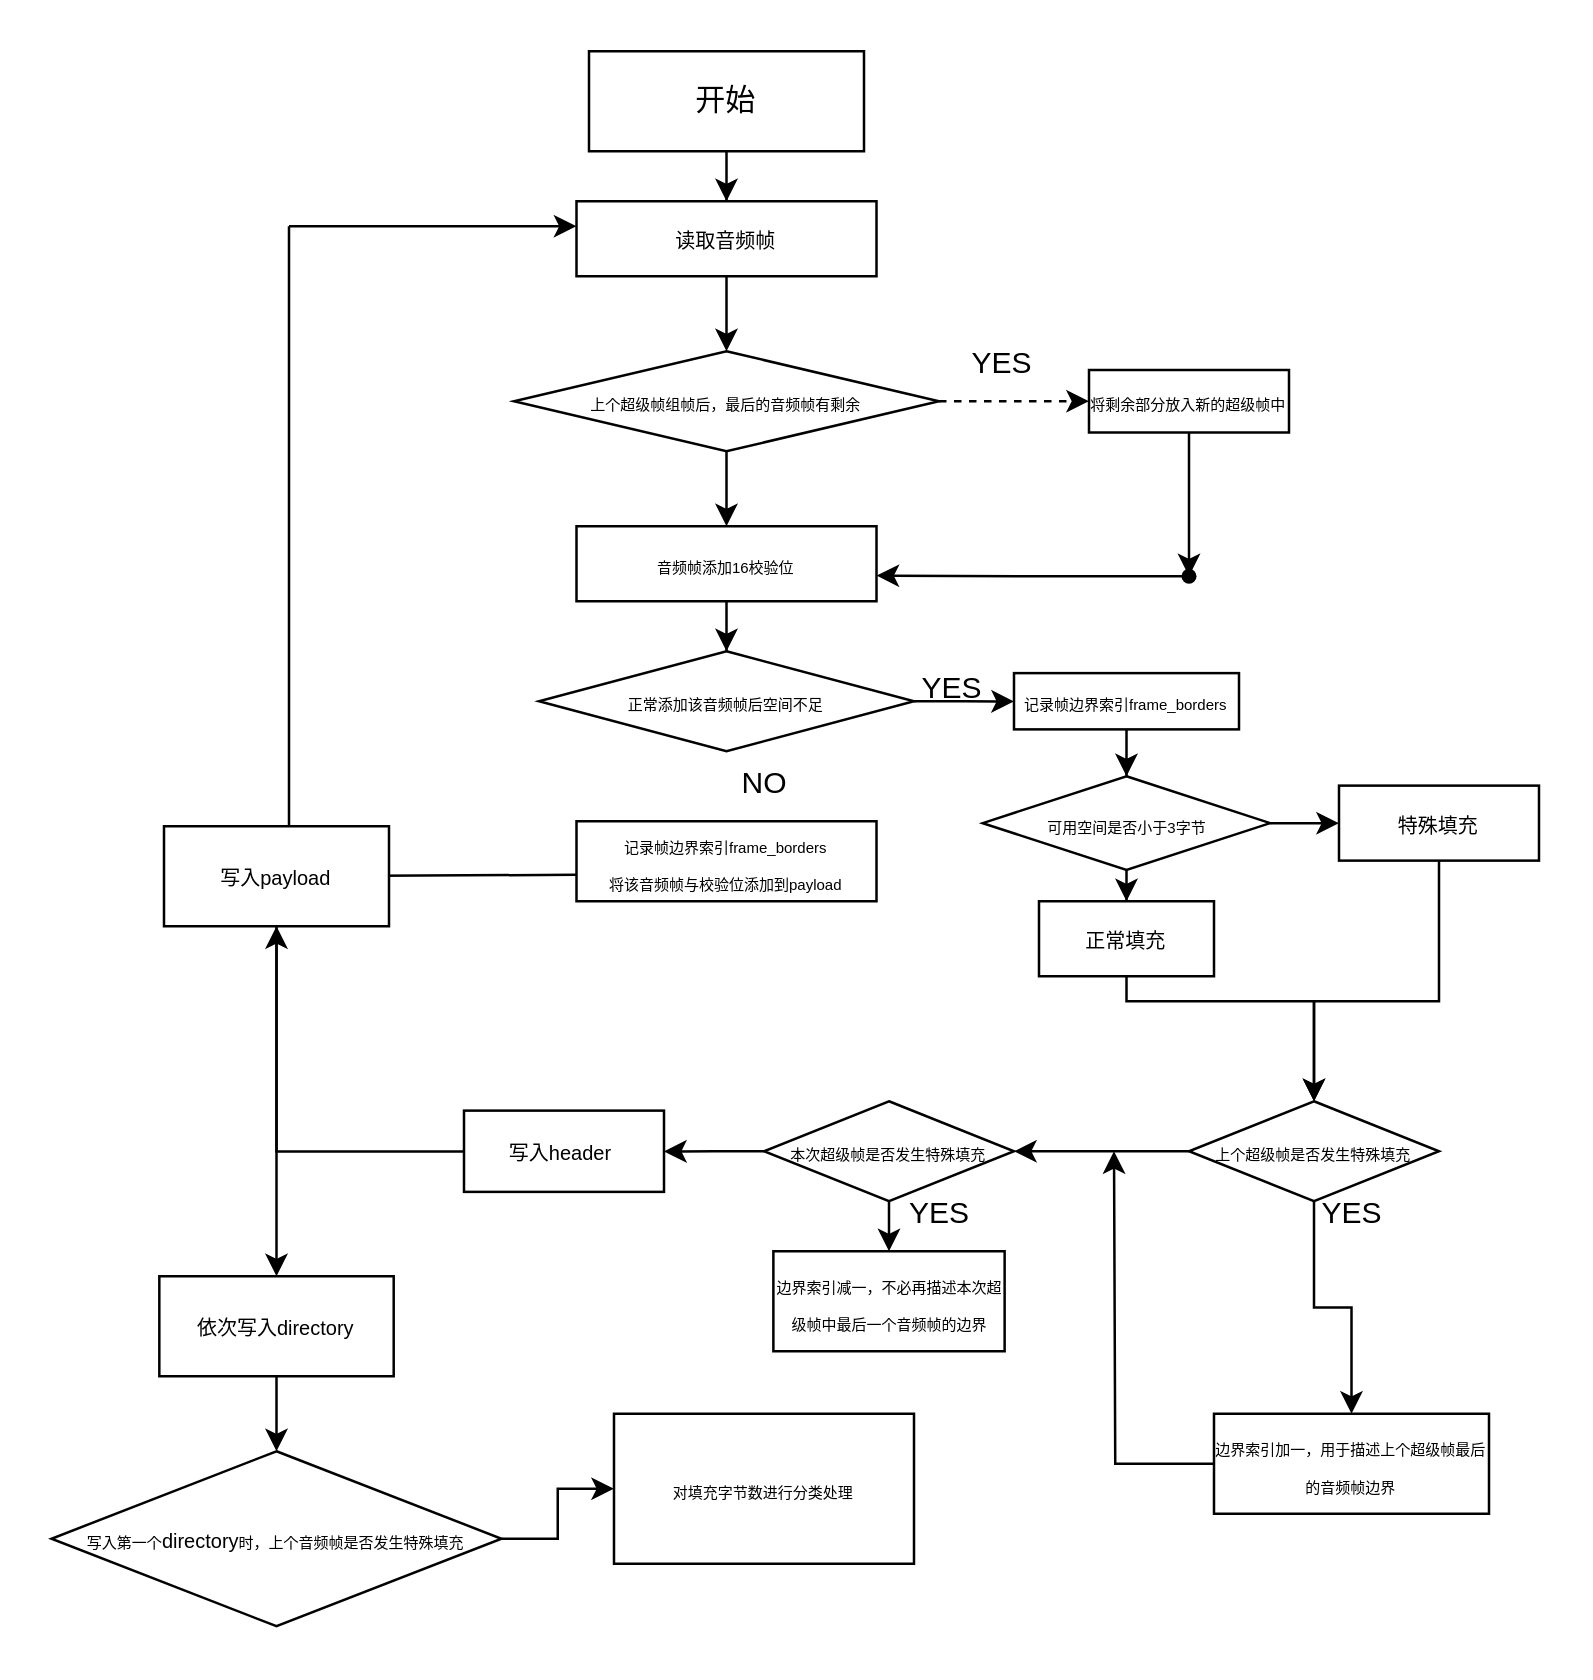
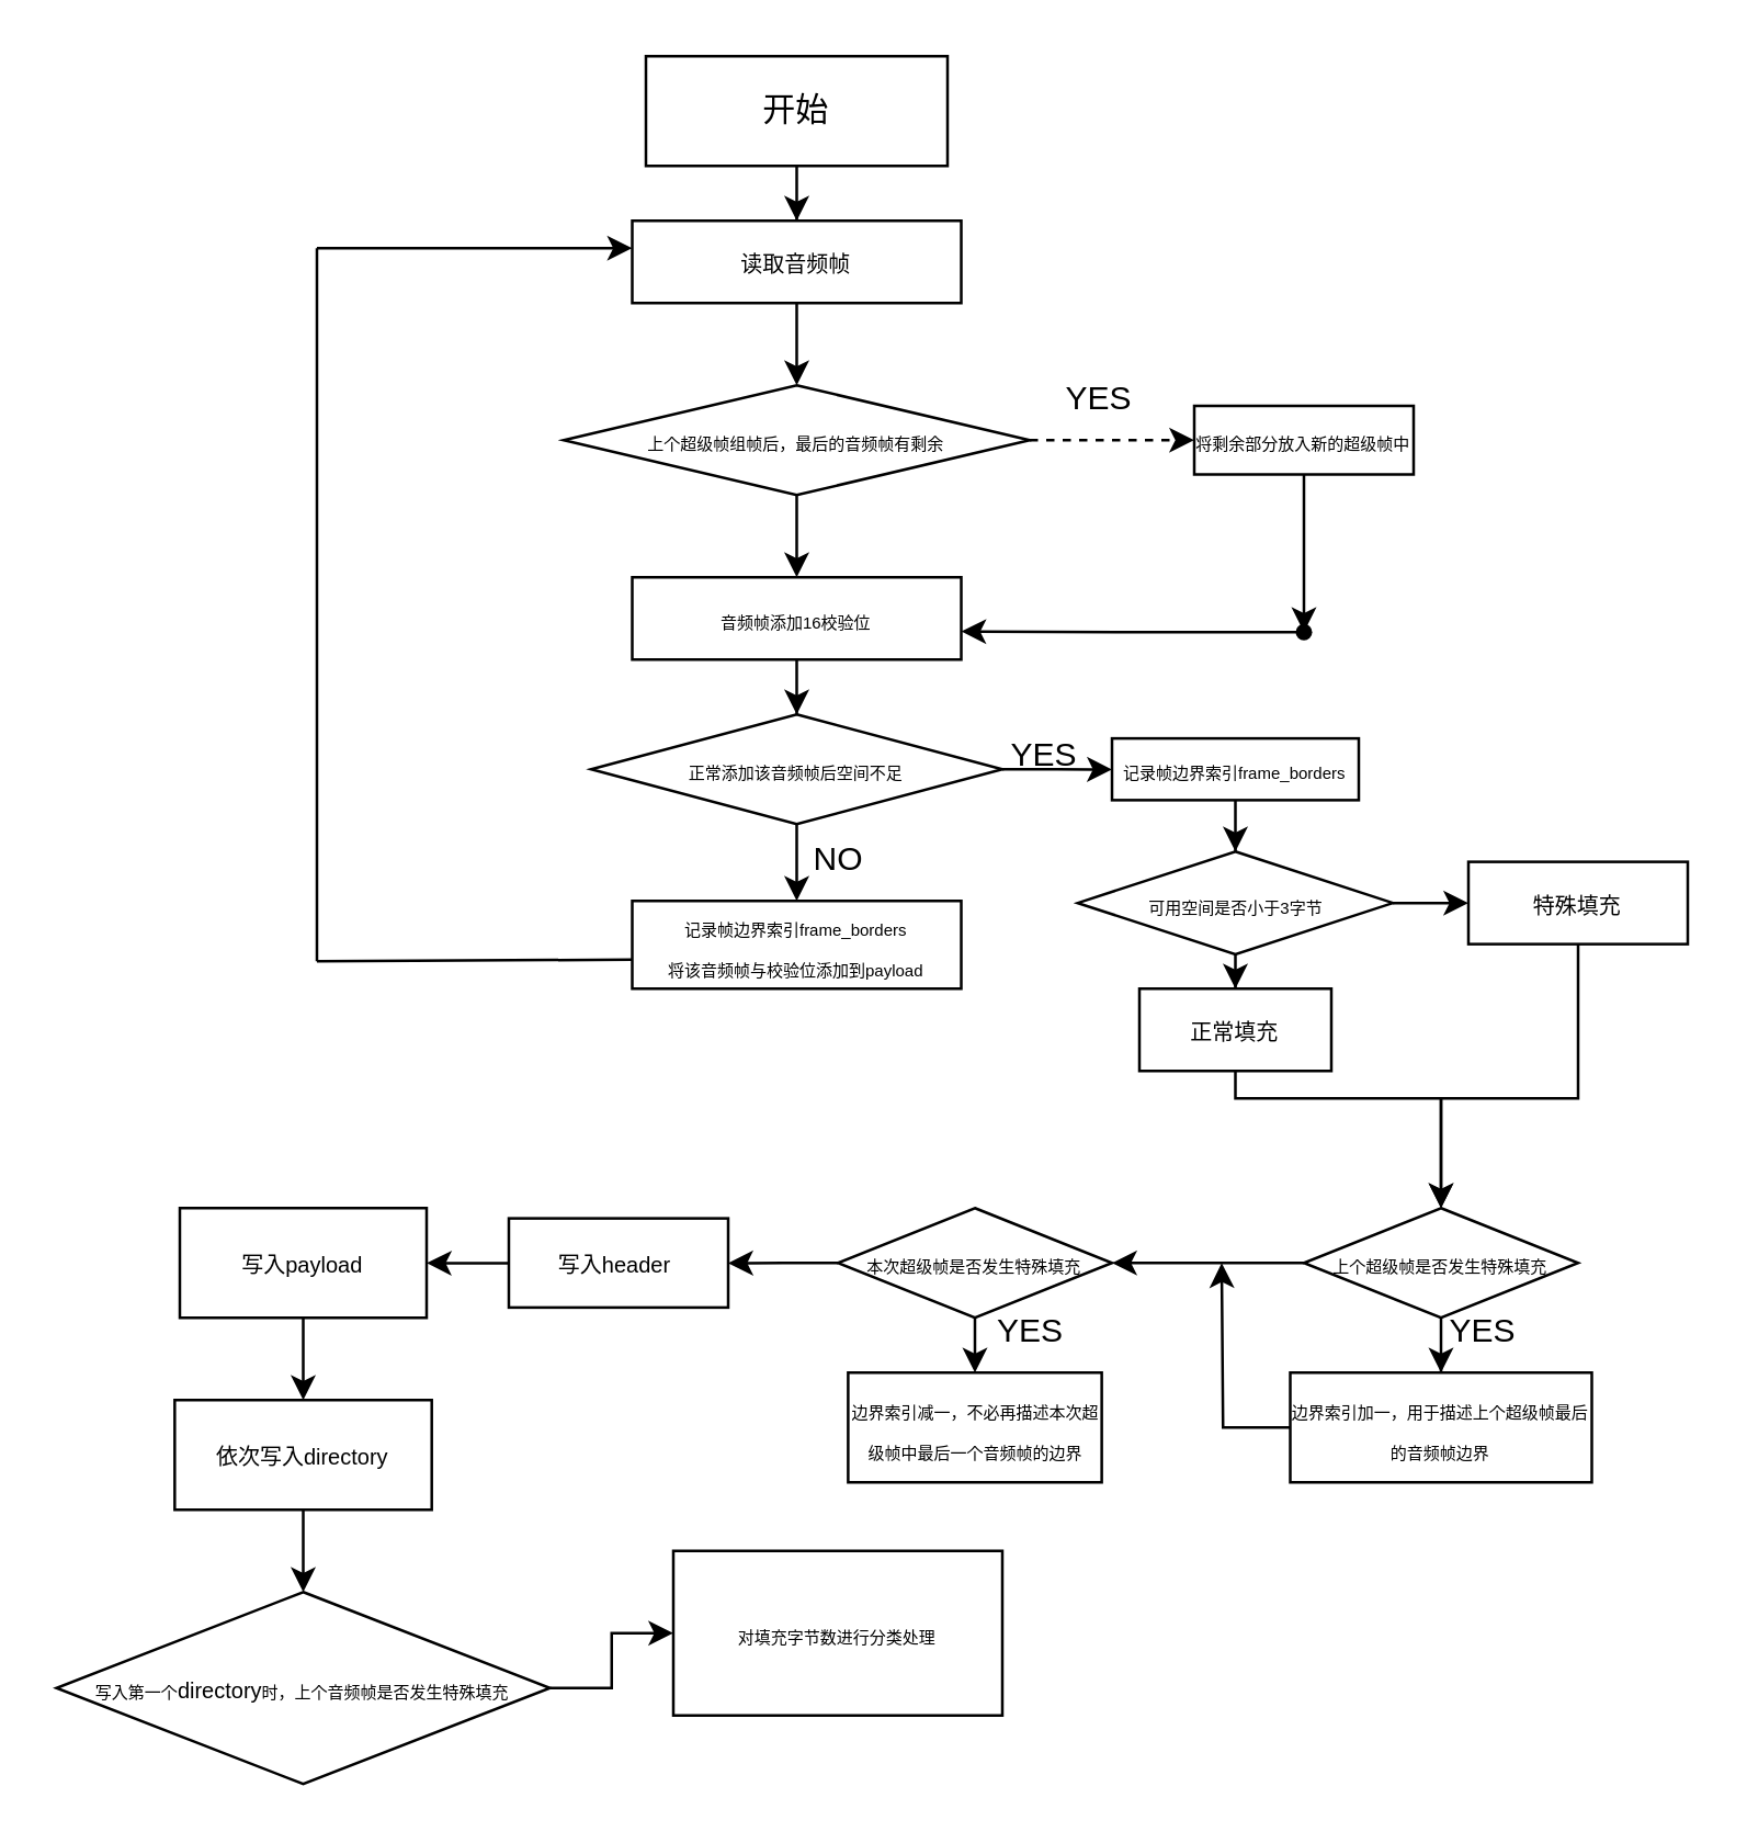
  <mxCell id="0" />
  <mxCell id="1" parent="0" />
  <mxCell id="2" value="" style="edgeStyle=orthogonalEdgeStyle;rounded=0;orthogonalLoop=1;jettySize=auto;html=1;" edge="1" parent="1" source="3" target="26"><mxGeometry relative="1" as="geometry"><mxPoint x="290" y="100" as="targetPoint" /></mxGeometry></mxCell>
  <mxCell id="3" value="开始" style="rounded=0;whiteSpace=wrap;html=1;" parent="1" vertex="1"><mxGeometry x="235" y="20" width="110" height="40" as="geometry" /></mxCell>
  <mxCell id="4" value="" style="edgeStyle=orthogonalEdgeStyle;rounded=0;orthogonalLoop=1;jettySize=auto;html=1;dashed=1;" parent="1" source="6" target="8" edge="1"><mxGeometry relative="1" as="geometry" /></mxCell>
  <mxCell id="5" value="" style="edgeStyle=orthogonalEdgeStyle;rounded=0;orthogonalLoop=1;jettySize=auto;html=1;" parent="1" source="6" target="11" edge="1"><mxGeometry relative="1" as="geometry" /></mxCell>
  <mxCell id="6" value="&lt;font style=&quot;font-size: 6px;&quot;&gt;上个超级帧组帧后，最后的音频帧有剩余&lt;/font&gt;" style="rhombus;whiteSpace=wrap;html=1;rounded=0;" parent="1" vertex="1"><mxGeometry x="205" y="140" width="170" height="40" as="geometry" /></mxCell>
  <mxCell id="7" value="" style="edgeStyle=orthogonalEdgeStyle;rounded=0;orthogonalLoop=1;jettySize=auto;html=1;" parent="1" source="8" target="17" edge="1"><mxGeometry relative="1" as="geometry" /></mxCell>
  <mxCell id="8" value="&lt;font style=&quot;font-size: 6px;&quot;&gt;将剩余部分放入新的超级帧中&lt;/font&gt;" style="whiteSpace=wrap;html=1;rounded=0;" parent="1" vertex="1"><mxGeometry x="435" y="147.5" width="80" height="25" as="geometry" /></mxCell>
  <mxCell id="9" value="YES" style="text;html=1;align=center;verticalAlign=middle;resizable=0;points=[];autosize=1;strokeColor=none;fillColor=none;" parent="1" vertex="1"><mxGeometry x="375" y="130" width="50" height="30" as="geometry" /></mxCell>
  <mxCell id="10" value="" style="edgeStyle=orthogonalEdgeStyle;rounded=0;orthogonalLoop=1;jettySize=auto;html=1;" parent="1" source="11" target="15" edge="1"><mxGeometry relative="1" as="geometry" /></mxCell>
  <mxCell id="11" value="&lt;font style=&quot;font-size: 6px;&quot;&gt;音频帧添加16校验位&lt;/font&gt;" style="rounded=0;whiteSpace=wrap;html=1;" parent="1" vertex="1"><mxGeometry x="230" y="210" width="120" height="30" as="geometry" /></mxCell>
  <mxCell id="12" value="" style="edgeStyle=orthogonalEdgeStyle;rounded=0;orthogonalLoop=1;jettySize=auto;html=1;" parent="1" source="17" edge="1"><mxGeometry relative="1" as="geometry"><mxPoint x="475" y="229.75" as="sourcePoint" /><mxPoint x="350" y="229.75" as="targetPoint" /><Array as="points" /></mxGeometry></mxCell>
+ <mxCell id="13" value="" style="edgeStyle=orthogonalEdgeStyle;rounded=0;orthogonalLoop=1;jettySize=auto;html=1;" edge="1" parent="1" source="15" target="18"><mxGeometry relative="1" as="geometry" /></mxCell>
  <mxCell id="14" value="" style="edgeStyle=orthogonalEdgeStyle;rounded=0;orthogonalLoop=1;jettySize=auto;html=1;" edge="1" parent="1" source="15" target="21"><mxGeometry relative="1" as="geometry" /></mxCell>
  <mxCell id="15" value="&lt;font style=&quot;font-size: 6px;&quot;&gt;正常添加该音频帧后空间不足&lt;/font&gt;" style="rhombus;whiteSpace=wrap;html=1;rounded=0;" parent="1" vertex="1"><mxGeometry x="215" y="260" width="150" height="40" as="geometry" /></mxCell>
  <mxCell id="16" value="" style="edgeStyle=orthogonalEdgeStyle;rounded=0;orthogonalLoop=1;jettySize=auto;html=1;" parent="1" target="17" edge="1"><mxGeometry relative="1" as="geometry"><mxPoint x="475" y="229.75" as="sourcePoint" /><mxPoint x="350" y="229.75" as="targetPoint" /><Array as="points" /></mxGeometry></mxCell>
  <mxCell id="17" value="" style="shape=waypoint;sketch=0;size=6;pointerEvents=1;points=[];fillColor=default;resizable=0;rotatable=0;perimeter=centerPerimeter;snapToPoint=1;rounded=0;" parent="1" vertex="1"><mxGeometry x="465" y="220" width="20" height="20" as="geometry" /></mxCell>
  <mxCell id="18" value="&lt;div&gt;&lt;span style=&quot;font-size: 6px; background-color: transparent; color: light-dark(rgb(0, 0, 0), rgb(255, 255, 255));&quot;&gt;记录帧边界索引frame_borders&lt;/span&gt;&lt;/div&gt;&lt;div&gt;&lt;span style=&quot;font-size: 6px; background-color: transparent; color: light-dark(rgb(0, 0, 0), rgb(255, 255, 255));&quot;&gt;将该音频帧与校验位添加到payload&lt;/span&gt;&lt;/div&gt;" style="rounded=0;whiteSpace=wrap;html=1;" vertex="1" parent="1"><mxGeometry x="230" y="328" width="120" height="32" as="geometry" /></mxCell>
  <mxCell id="19" value="NO" style="text;html=1;align=center;verticalAlign=middle;resizable=0;points=[];autosize=1;strokeColor=none;fillColor=none;" vertex="1" parent="1"><mxGeometry x="285" y="298" width="40" height="30" as="geometry" /></mxCell>
  <mxCell id="20" value="" style="edgeStyle=orthogonalEdgeStyle;rounded=0;orthogonalLoop=1;jettySize=auto;html=1;" edge="1" parent="1" source="21" target="24"><mxGeometry relative="1" as="geometry" /></mxCell>
  <mxCell id="21" value="&lt;font style=&quot;font-size: 6px;&quot;&gt;记录帧边界索引&lt;/font&gt;&lt;span style=&quot;font-size: 6px;&quot;&gt;frame_borders&lt;/span&gt;" style="whiteSpace=wrap;html=1;rounded=0;" vertex="1" parent="1"><mxGeometry x="405" y="268.75" width="90" height="22.5" as="geometry" /></mxCell>
  <mxCell id="22" value="" style="edgeStyle=orthogonalEdgeStyle;rounded=0;orthogonalLoop=1;jettySize=auto;html=1;" edge="1" parent="1" source="24" target="32"><mxGeometry relative="1" as="geometry" /></mxCell>
  <mxCell id="23" value="" style="edgeStyle=orthogonalEdgeStyle;rounded=0;orthogonalLoop=1;jettySize=auto;html=1;" edge="1" parent="1" source="24" target="34"><mxGeometry relative="1" as="geometry" /></mxCell>
  <mxCell id="24" value="&lt;font style=&quot;font-size: 6px;&quot;&gt;可用空间是否小于3字节&lt;/font&gt;" style="rhombus;whiteSpace=wrap;html=1;rounded=0;" vertex="1" parent="1"><mxGeometry x="392.5" y="310" width="115" height="37.5" as="geometry" /></mxCell>
  <mxCell id="25" value="YES" style="text;html=1;align=center;verticalAlign=middle;resizable=0;points=[];autosize=1;strokeColor=none;fillColor=none;" vertex="1" parent="1"><mxGeometry x="355" y="260" width="50" height="30" as="geometry" /></mxCell>
  <mxCell id="26" value="&lt;font style=&quot;font-size: 8px;&quot;&gt;读取音频帧&lt;/font&gt;" style="rounded=0;whiteSpace=wrap;html=1;" vertex="1" parent="1"><mxGeometry x="230" y="80" width="120" height="30" as="geometry" /></mxCell>
  <mxCell id="27" value="" style="endArrow=classic;html=1;rounded=0;exitX=0.5;exitY=1;exitDx=0;exitDy=0;entryX=0.5;entryY=0;entryDx=0;entryDy=0;" edge="1" parent="1" source="26" target="6"><mxGeometry width="50" height="50" relative="1" as="geometry"><mxPoint x="285" y="160" as="sourcePoint" /><mxPoint x="335" y="110" as="targetPoint" /></mxGeometry></mxCell>
  <mxCell id="28" value="" style="endArrow=none;html=1;rounded=0;" edge="1" parent="1"><mxGeometry width="50" height="50" relative="1" as="geometry"><mxPoint x="115" y="350" as="sourcePoint" /><mxPoint x="115" y="90" as="targetPoint" /></mxGeometry></mxCell>
  <mxCell id="29" value="" style="endArrow=classic;html=1;rounded=0;entryX=0;entryY=0.333;entryDx=0;entryDy=0;entryPerimeter=0;" edge="1" parent="1" target="26"><mxGeometry width="50" height="50" relative="1" as="geometry"><mxPoint x="115" y="90" as="sourcePoint" /><mxPoint x="335" y="190" as="targetPoint" /></mxGeometry></mxCell>
  <mxCell id="30" value="" style="endArrow=none;html=1;rounded=0;exitX=0;exitY=0.669;exitDx=0;exitDy=0;exitPerimeter=0;" edge="1" parent="1" source="18"><mxGeometry width="50" height="50" relative="1" as="geometry"><mxPoint x="230" y="347.828" as="sourcePoint" /><mxPoint x="115" y="350" as="targetPoint" /></mxGeometry></mxCell>
  <mxCell id="31" value="" style="edgeStyle=orthogonalEdgeStyle;rounded=0;orthogonalLoop=1;jettySize=auto;html=1;" edge="1" parent="1" source="32" target="37"><mxGeometry relative="1" as="geometry"><Array as="points"><mxPoint x="450" y="400" /><mxPoint x="525" y="400" /></Array></mxGeometry></mxCell>
  <mxCell id="32" value="&lt;font style=&quot;font-size: 8px;&quot;&gt;正常填充&lt;/font&gt;" style="whiteSpace=wrap;html=1;rounded=0;" vertex="1" parent="1"><mxGeometry x="415" y="360" width="70" height="30" as="geometry" /></mxCell>
  <mxCell id="33" value="" style="edgeStyle=orthogonalEdgeStyle;rounded=0;orthogonalLoop=1;jettySize=auto;html=1;" edge="1" parent="1" source="34" target="37"><mxGeometry relative="1" as="geometry"><Array as="points"><mxPoint x="575" y="400" /><mxPoint x="525" y="400" /></Array></mxGeometry></mxCell>
  <mxCell id="34" value="&lt;font style=&quot;font-size: 8px;&quot;&gt;特殊填充&lt;/font&gt;" style="whiteSpace=wrap;html=1;rounded=0;" vertex="1" parent="1"><mxGeometry x="535" y="313.75" width="80" height="30" as="geometry" /></mxCell>
  <mxCell id="35" value="" style="edgeStyle=orthogonalEdgeStyle;rounded=0;orthogonalLoop=1;jettySize=auto;html=1;" edge="1" parent="1" source="37" target="39"><mxGeometry relative="1" as="geometry" /></mxCell>
  <mxCell id="36" value="" style="edgeStyle=orthogonalEdgeStyle;rounded=0;orthogonalLoop=1;jettySize=auto;html=1;" edge="1" parent="1" source="37" target="43"><mxGeometry relative="1" as="geometry" /></mxCell>
  <mxCell id="37" value="&lt;font style=&quot;font-size: 6px;&quot;&gt;上个超级帧是否发生特殊填充&lt;/font&gt;" style="rhombus;whiteSpace=wrap;html=1;rounded=0;" vertex="1" parent="1"><mxGeometry x="475" y="440" width="100" height="40" as="geometry" /></mxCell>
  <mxCell id="38" style="edgeStyle=orthogonalEdgeStyle;rounded=0;orthogonalLoop=1;jettySize=auto;html=1;" edge="1" parent="1" source="39"><mxGeometry relative="1" as="geometry"><mxPoint x="445" y="460" as="targetPoint" /></mxGeometry></mxCell>
- <mxCell id="39" value="&lt;span style=&quot;font-size: 6px;&quot;&gt;边界索引加一，用于描述上个超级帧最后的音频帧边界&lt;/span&gt;" style="whiteSpace=wrap;html=1;rounded=0;" vertex="1" parent="1"><mxGeometry x="485" y="565" width="110" height="40" as="geometry" /></mxCell>
+ <mxCell id="39" value="&lt;span style=&quot;font-size: 6px;&quot;&gt;边界索引加一，用于描述上个超级帧最后的音频帧边界&lt;/span&gt;" style="whiteSpace=wrap;html=1;rounded=0;" vertex="1" parent="1"><mxGeometry x="470" y="500" width="110" height="40" as="geometry" /></mxCell>
  <mxCell id="40" value="&lt;font style=&quot;font-size: 6px;&quot;&gt;边界索引减一，不必再描述本次超级帧中最后一个音频帧的边界&lt;/font&gt;" style="whiteSpace=wrap;html=1;rounded=0;" vertex="1" parent="1"><mxGeometry x="308.75" y="500" width="92.5" height="40" as="geometry" /></mxCell>
  <mxCell id="41" value="" style="edgeStyle=orthogonalEdgeStyle;rounded=0;orthogonalLoop=1;jettySize=auto;html=1;" edge="1" parent="1" source="43" target="40"><mxGeometry relative="1" as="geometry" /></mxCell>
  <mxCell id="42" value="" style="edgeStyle=orthogonalEdgeStyle;rounded=0;orthogonalLoop=1;jettySize=auto;html=1;" edge="1" parent="1" source="43" target="47"><mxGeometry relative="1" as="geometry" /></mxCell>
  <mxCell id="43" value="&lt;span style=&quot;font-size: 6px;&quot;&gt;本次超级帧是否发生特殊填充&lt;/span&gt;" style="rhombus;whiteSpace=wrap;html=1;rounded=0;" vertex="1" parent="1"><mxGeometry x="305" y="440" width="100" height="40" as="geometry" /></mxCell>
  <mxCell id="44" value="YES" style="text;html=1;align=center;verticalAlign=middle;resizable=0;points=[];autosize=1;strokeColor=none;fillColor=none;" vertex="1" parent="1"><mxGeometry x="515" y="470" width="50" height="30" as="geometry" /></mxCell>
  <mxCell id="45" value="YES" style="text;html=1;align=center;verticalAlign=middle;resizable=0;points=[];autosize=1;strokeColor=none;fillColor=none;" vertex="1" parent="1"><mxGeometry x="350" y="470" width="50" height="30" as="geometry" /></mxCell>
  <mxCell id="46" value="" style="edgeStyle=orthogonalEdgeStyle;rounded=0;orthogonalLoop=1;jettySize=auto;html=1;" edge="1" parent="1" source="47" target="49"><mxGeometry relative="1" as="geometry" /></mxCell>
  <mxCell id="47" value="&lt;font style=&quot;font-size: 8px;&quot;&gt;写入header&amp;nbsp;&lt;/font&gt;" style="whiteSpace=wrap;html=1;rounded=0;" vertex="1" parent="1"><mxGeometry x="185" y="443.75" width="80" height="32.5" as="geometry" /></mxCell>
  <mxCell id="48" value="" style="edgeStyle=orthogonalEdgeStyle;rounded=0;orthogonalLoop=1;jettySize=auto;html=1;" edge="1" parent="1" source="49" target="51"><mxGeometry relative="1" as="geometry" /></mxCell>
- <mxCell id="49" value="&lt;font style=&quot;font-size: 8px;&quot;&gt;写入payload&lt;/font&gt;" style="whiteSpace=wrap;html=1;rounded=0;" vertex="1" parent="1"><mxGeometry x="65" y="330" width="90" height="40" as="geometry" /></mxCell>
+ <mxCell id="49" value="&lt;font style=&quot;font-size: 8px;&quot;&gt;写入payload&lt;/font&gt;" style="whiteSpace=wrap;html=1;rounded=0;" vertex="1" parent="1"><mxGeometry x="65" y="440" width="90" height="40" as="geometry" /></mxCell>
  <mxCell id="50" value="" style="edgeStyle=orthogonalEdgeStyle;rounded=0;orthogonalLoop=1;jettySize=auto;html=1;" edge="1" parent="1" source="51" target="53"><mxGeometry relative="1" as="geometry" /></mxCell>
  <mxCell id="51" value="&lt;font style=&quot;font-size: 8px;&quot;&gt;依次写入directory&lt;/font&gt;" style="whiteSpace=wrap;html=1;rounded=0;" vertex="1" parent="1"><mxGeometry x="63.13" y="510" width="93.75" height="40" as="geometry" /></mxCell>
  <mxCell id="52" value="" style="edgeStyle=orthogonalEdgeStyle;rounded=0;orthogonalLoop=1;jettySize=auto;html=1;" edge="1" parent="1" source="53" target="54"><mxGeometry relative="1" as="geometry" /></mxCell>
  <mxCell id="53" value="&lt;font style=&quot;font-size: 6px;&quot;&gt;写入第一个&lt;span style=&quot;font-size: 8px;&quot;&gt;directory&lt;/span&gt;时，上个音频帧是否发生特殊填充&lt;/font&gt;" style="rhombus;whiteSpace=wrap;html=1;rounded=0;" vertex="1" parent="1"><mxGeometry x="20" y="580" width="180" height="70" as="geometry" /></mxCell>
  <mxCell id="54" value="&lt;font style=&quot;font-size: 6px;&quot;&gt;对填充字节数进行分类处理&lt;/font&gt;" style="whiteSpace=wrap;html=1;rounded=0;" vertex="1" parent="1"><mxGeometry x="245" y="565" width="120" height="60" as="geometry" /></mxCell>
